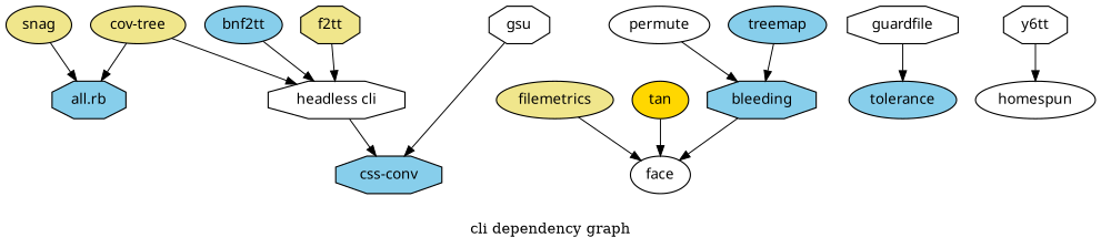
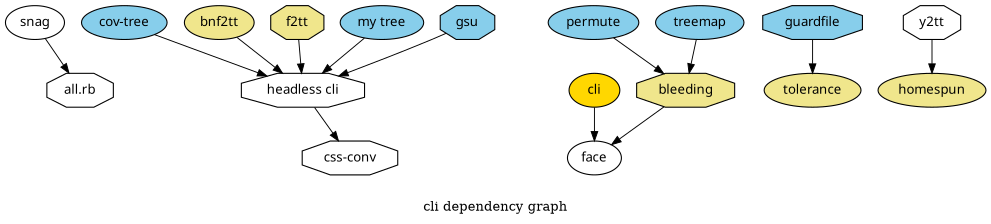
  digraph {
    label="cli dependency graph"
    node [fillcolor=skyblue fontname=Futura penwidth=1.1566 shape=ellipse style=filled]
-   n1 [label="all.rb" shape=octagon]
-   n2 [label=bleeding shape=octagon]
+   n1 [fillcolor=white label="all.rb" shape=octagon]
+   n2 [fillcolor=khaki label=bleeding shape=octagon]
    n3 [fillcolor=white label=face]
-   n4 [label=bnf2tt]
+   n4 [fillcolor=khaki label=bnf2tt]
    n5 [fillcolor=white label="headless cli" shape=octagon]
-   n6 [label="css-conv" shape=octagon]
-   n7 [fillcolor=khaki label="cov-tree"]
+   n6 [fillcolor=white label="css-conv" shape=octagon]
+   n7 [label="cov-tree"]
    n8 [fillcolor=khaki label=f2tt shape=octagon]
-   n9 [fillcolor=khaki label=filemetrics]
-   n10 [fillcolor=white label=gsu shape=octagon]
-   n11 [fillcolor=white label=guardfile shape=octagon]
-   n12 [label=tolerance]
-   n13 [fillcolor=white label=homespun]
-   n15 [fillcolor=white label=permute]
-   n16 [fillcolor=khaki label=snag]
-   n17 [fillcolor=gold label=tan]
+   n10 [label=gsu shape=octagon]
+   n11 [label=guardfile shape=octagon]
+   n12 [fillcolor=khaki label=tolerance]
+   n13 [fillcolor=khaki label=homespun]
+   n14 [label="my tree"]
+   n15 [label=permute]
+   n16 [fillcolor=white label=snag]
+   n17 [fillcolor=gold label=cli]
    n18 [label=treemap]
-   n19 [fillcolor=white label=y6tt shape=octagon]
+   n19 [fillcolor=white label=y2tt shape=octagon]
    n2 -> n3
    n4 -> n5
    n5 -> n6
-   n7 -> n1
    n7 -> n5
    n8 -> n5
-   n9 -> n3
-   n10 -> n6
+   n10 -> n5
    n11 -> n12
+   n14 -> n5
    n15 -> n2
    n16 -> n1
    n17 -> n3
    n18 -> n2
    n19 -> n13
  }
